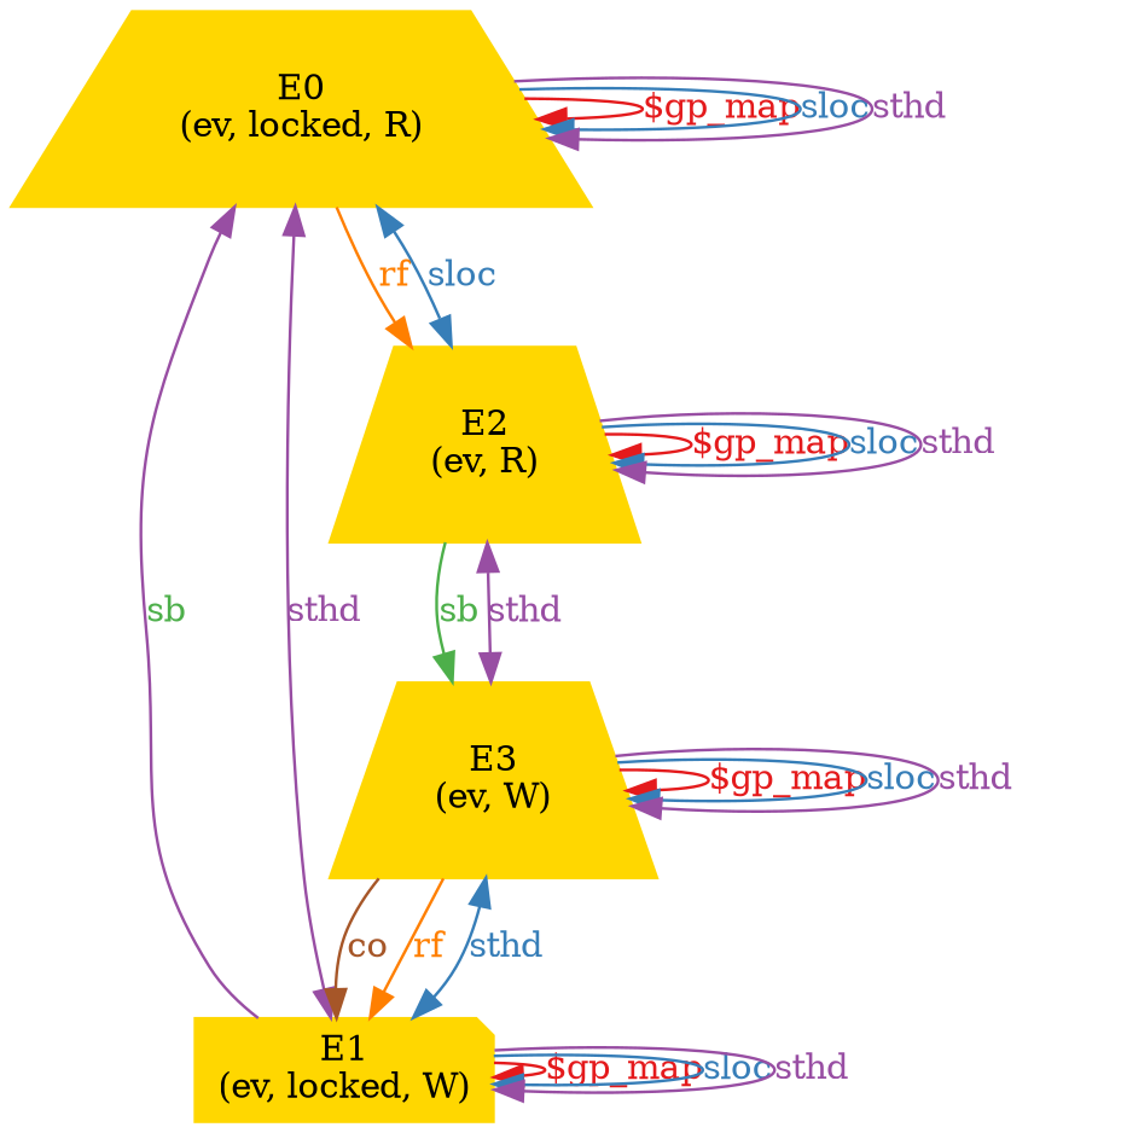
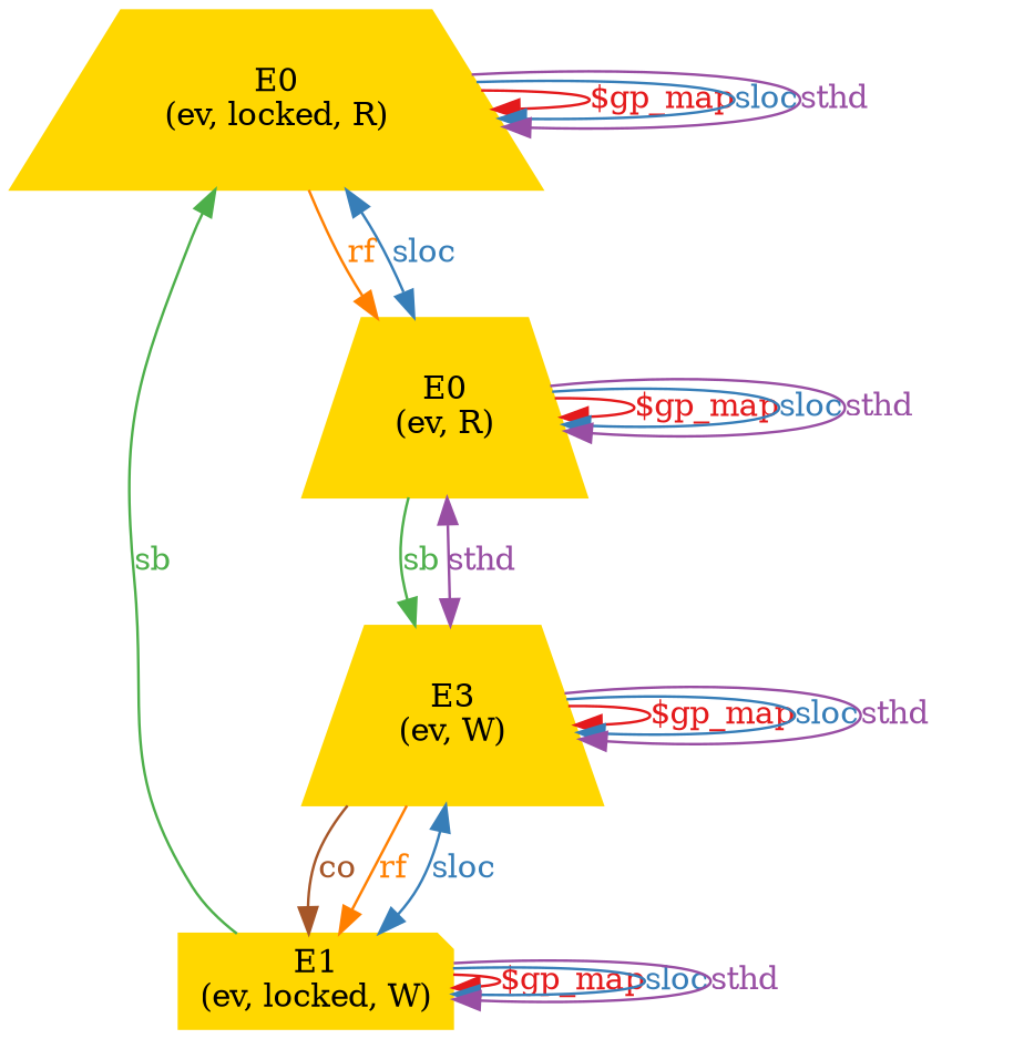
  digraph {
    fontsize=12
    rankdir=TB
    node [color="#ffd700" fontcolor="#000000" fontsize=12 shape=trapezium style="filled, solid"]
    edge [color="#377eb8" dir=forward fontcolor="#377eb8" fontsize=12 style=solid uuid="<E0, E0>" weight=1]
    n1 [label="E0\n(ev, locked, R)" uuid=E0]
    n2 [label="E1\n(ev, locked, W)" shape=note uuid=E1]
-   n3 [label="E2\n(ev, R)" uuid=E2]
+   n3 [label="E0\n(ev, R)" uuid=E2]
    n4 [label="E3\n(ev, W)" uuid=E3]
    n1 -> n1 [color="#e41a1c" fontcolor="#e41a1c" label="$gp_map"]
    n1 -> n1 [label=sloc]
    n1 -> n1 [color="#984ea3" fontcolor="#984ea3" label=sthd]
-   n1 -> n2 [color="#984ea3" dir=back fontcolor="#4daf4a" label=sb uuid="<E1, E0>"]
-   n1 -> n2 [color="#984ea3" dir=both fontcolor="#984ea3" label=sthd uuid="<E0, E1>"]
+   n1 -> n2 [color="#4daf4a" dir=back fontcolor="#4daf4a" label=sb uuid="<E1, E0>"]
    n1 -> n3 [color="#ff7f00" fontcolor="#ff7f00" label=rf uuid="<E0, E2>"]
    n1 -> n3 [dir=both label=sloc uuid="<E0, E2>"]
    n2 -> n2 [color="#e41a1c" fontcolor="#e41a1c" label="$gp_map" uuid="<E1, E1>"]
    n2 -> n2 [label=sloc uuid="<E1, E1>"]
    n2 -> n2 [color="#984ea3" fontcolor="#984ea3" label=sthd uuid="<E1, E1>"]
    n3 -> n3 [color="#e41a1c" fontcolor="#e41a1c" label="$gp_map" uuid="<E2, E2>"]
    n3 -> n3 [label=sloc uuid="<E2, E2>"]
    n3 -> n3 [color="#984ea3" fontcolor="#984ea3" label=sthd uuid="<E2, E2>"]
    n3 -> n4 [color="#4daf4a" fontcolor="#4daf4a" label=sb uuid="<E2, E3>"]
    n3 -> n4 [color="#984ea3" dir=both fontcolor="#984ea3" label=sthd uuid="<E2, E3>"]
    n4 -> n2 [color="#a65628" fontcolor="#a65628" label=co uuid="<E3, E1>"]
    n4 -> n2 [color="#ff7f00" fontcolor="#ff7f00" label=rf uuid="<E3, E1>"]
-   n4 -> n2 [dir=both label=sthd uuid="<E1, E3>"]
+   n4 -> n2 [dir=both label=sloc uuid="<E1, E3>"]
    n4 -> n4 [color="#e41a1c" fontcolor="#e41a1c" label="$gp_map" uuid="<E3, E3>"]
    n4 -> n4 [label=sloc uuid="<E3, E3>"]
    n4 -> n4 [color="#984ea3" fontcolor="#984ea3" label=sthd uuid="<E3, E3>"]
  }
